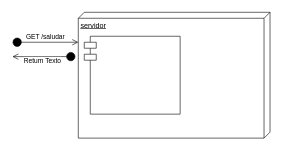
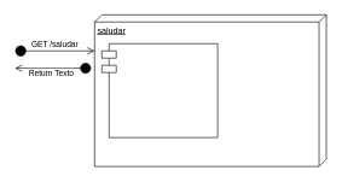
  <mxCell id="0" />
  <mxCell id="1" parent="0" />
- <mxCell id="2" value="servidor&lt;div&gt;&lt;br&gt;&lt;/div&gt;&lt;div&gt;&lt;br&gt;&lt;/div&gt;&lt;div&gt;&lt;br&gt;&lt;/div&gt;" style="verticalAlign=top;align=left;spacingTop=8;spacingLeft=2;spacingRight=12;shape=cube;size=10;direction=south;fontStyle=4;html=1;whiteSpace=wrap;" vertex="1" parent="1"><mxGeometry x="130" y="20" width="320" height="210" as="geometry" /></mxCell>
+ <mxCell id="2" value="saludar&lt;div&gt;&lt;br&gt;&lt;/div&gt;&lt;div&gt;&lt;br&gt;&lt;/div&gt;&lt;div&gt;&lt;br&gt;&lt;/div&gt;" style="verticalAlign=top;align=left;spacingTop=8;spacingLeft=2;spacingRight=12;shape=cube;size=10;direction=south;fontStyle=4;html=1;whiteSpace=wrap;" vertex="1" parent="1"><mxGeometry x="130" y="20" width="320" height="210" as="geometry" /></mxCell>
  <mxCell id="3" value="" style="ellipse;whiteSpace=wrap;html=1;align=center;aspect=fixed;fillColor=none;strokeColor=none;resizable=0;perimeter=centerPerimeter;rotatable=0;allowArrows=0;points=[];outlineConnect=1;" vertex="1" parent="1"><mxGeometry x="100" y="70" width="10" height="10" as="geometry" /></mxCell>
  <mxCell id="4" value="GET /saludar" style="html=1;verticalAlign=bottom;startArrow=circle;startFill=1;endArrow=open;startSize=6;endSize=8;curved=0;rounded=0;" edge="1" parent="1"><mxGeometry width="80" relative="1" as="geometry"><mxPoint x="20" y="70" as="sourcePoint" /><mxPoint x="130" y="70" as="targetPoint" /></mxGeometry></mxCell>
  <mxCell id="5" value="Return Texto" style="html=1;verticalAlign=bottom;startArrow=circle;startFill=1;endArrow=open;startSize=6;endSize=8;curved=0;rounded=0;exitX=0.495;exitY=1.014;exitDx=0;exitDy=0;exitPerimeter=0;" edge="1" parent="1"><mxGeometry x="0.052" y="16" width="80" relative="1" as="geometry"><mxPoint x="125.52" y="93.95" as="sourcePoint" /><mxPoint x="20" y="94" as="targetPoint" /><Array as="points" /><mxPoint as="offset" /></mxGeometry></mxCell>
  <mxCell id="6" value="&lt;div&gt;&lt;br&gt;&lt;/div&gt;" style="shape=module;align=left;spacingLeft=20;align=center;verticalAlign=top;whiteSpace=wrap;html=1;" vertex="1" parent="1"><mxGeometry x="140" y="60" width="160" height="130" as="geometry" /></mxCell>
